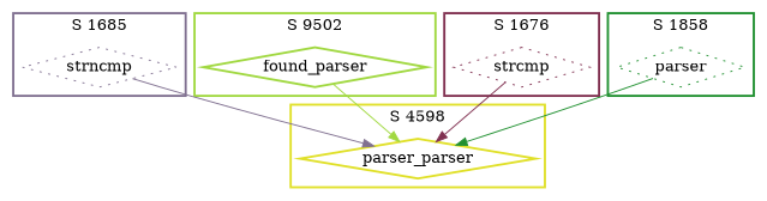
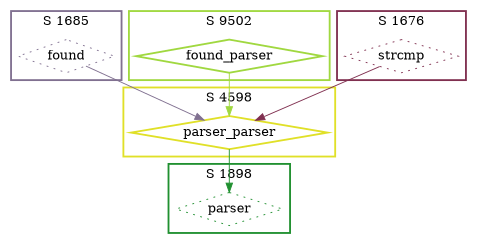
  digraph {
    node [shape=diamond style=dotted]
-   n1 [color="#807090" label=strncmp]
+   n1 [color="#807090" label=found]
    n2 [color="#A0D840" label=found_parser style=bold]
    n3 [color="#E0E028" label=parser_parser style=bold]
    n4 [color="#803050" label=strcmp]
    n5 [color="#209030" label=parser]
    subgraph cluster_1 {
      color="#807090"
      label="S 1685"
      style=bold
      n1
    }
    subgraph cluster_2 {
      color="#A0D840"
      label="S 9502"
      style=bold
      n2
    }
    subgraph cluster_3 {
      color="#E0E028"
      label="S 4598"
      style=bold
      n3
    }
    subgraph cluster_4 {
      color="#803050"
      label="S 1676"
      style=bold
      n4
    }
    subgraph cluster_5 {
      color="#209030"
-     label="S 1858"
+     label="S 1898"
      style=bold
      n5
    }
    n1 -> n3 [color="#807090"]
    n2 -> n3 [color="#A0D840"]
    n4 -> n3 [color="#803050"]
-   n5 -> n3 [color="#209030"]
+   n3 -> n5 [color="#209030"]
  }
